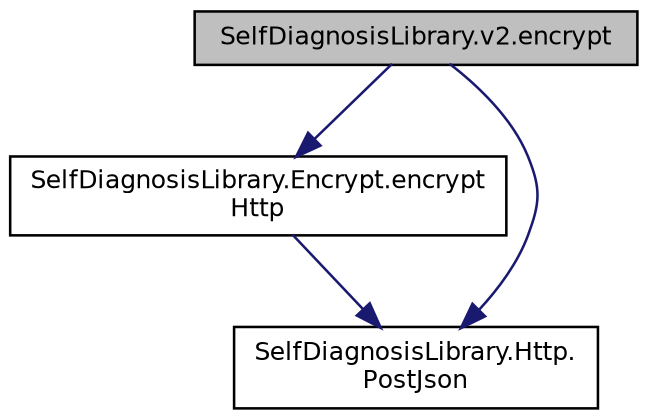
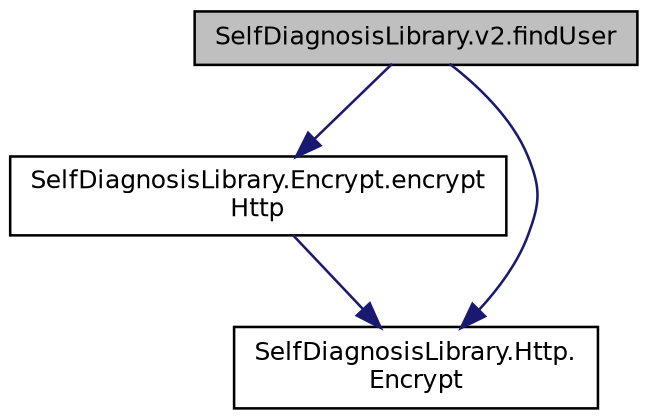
  digraph {
    rankdir=TB
    node [color=black fillcolor=white fontname=Helvetica fontsize=10 shape=record style=filled]
    edge [color=midnightblue fontname=Helvetica fontsize=10 labelfontname=Helvetica labelfontsize=10 style=solid]
-   n1 [fillcolor=grey75 fontcolor=black height=0.2 label="SelfDiagnosisLibrary.v2.encrypt" width=0.4]
+   n1 [fillcolor=grey75 fontcolor=black height=0.2 label="SelfDiagnosisLibrary.v2.findUser" width=0.4]
    n2 [height=0.2 label="SelfDiagnosisLibrary.Encrypt.encrypt\lHttp" width=0.4]
-   n3 [height=0.2 label="SelfDiagnosisLibrary.Http.\lPostJson" width=0.4]
+   n3 [height=0.2 label="SelfDiagnosisLibrary.Http.\lEncrypt" width=0.4]
    n1 -> n2
    n1 -> n3
    n2 -> n3
  }
